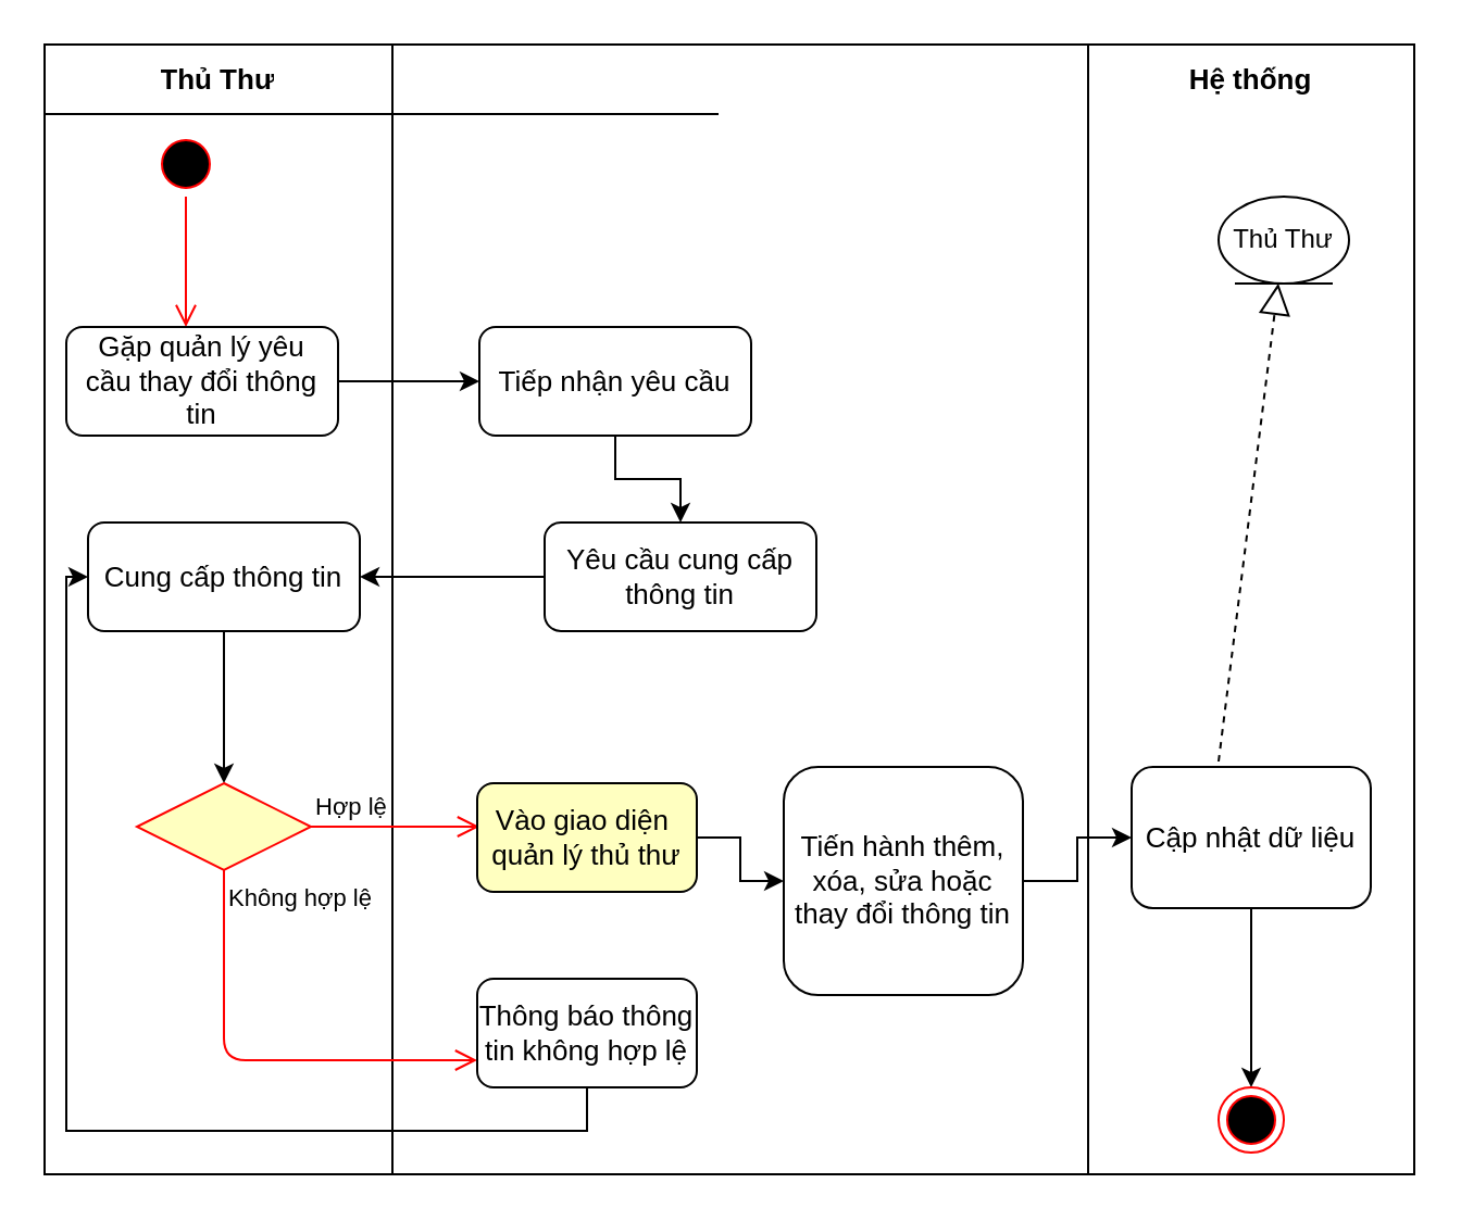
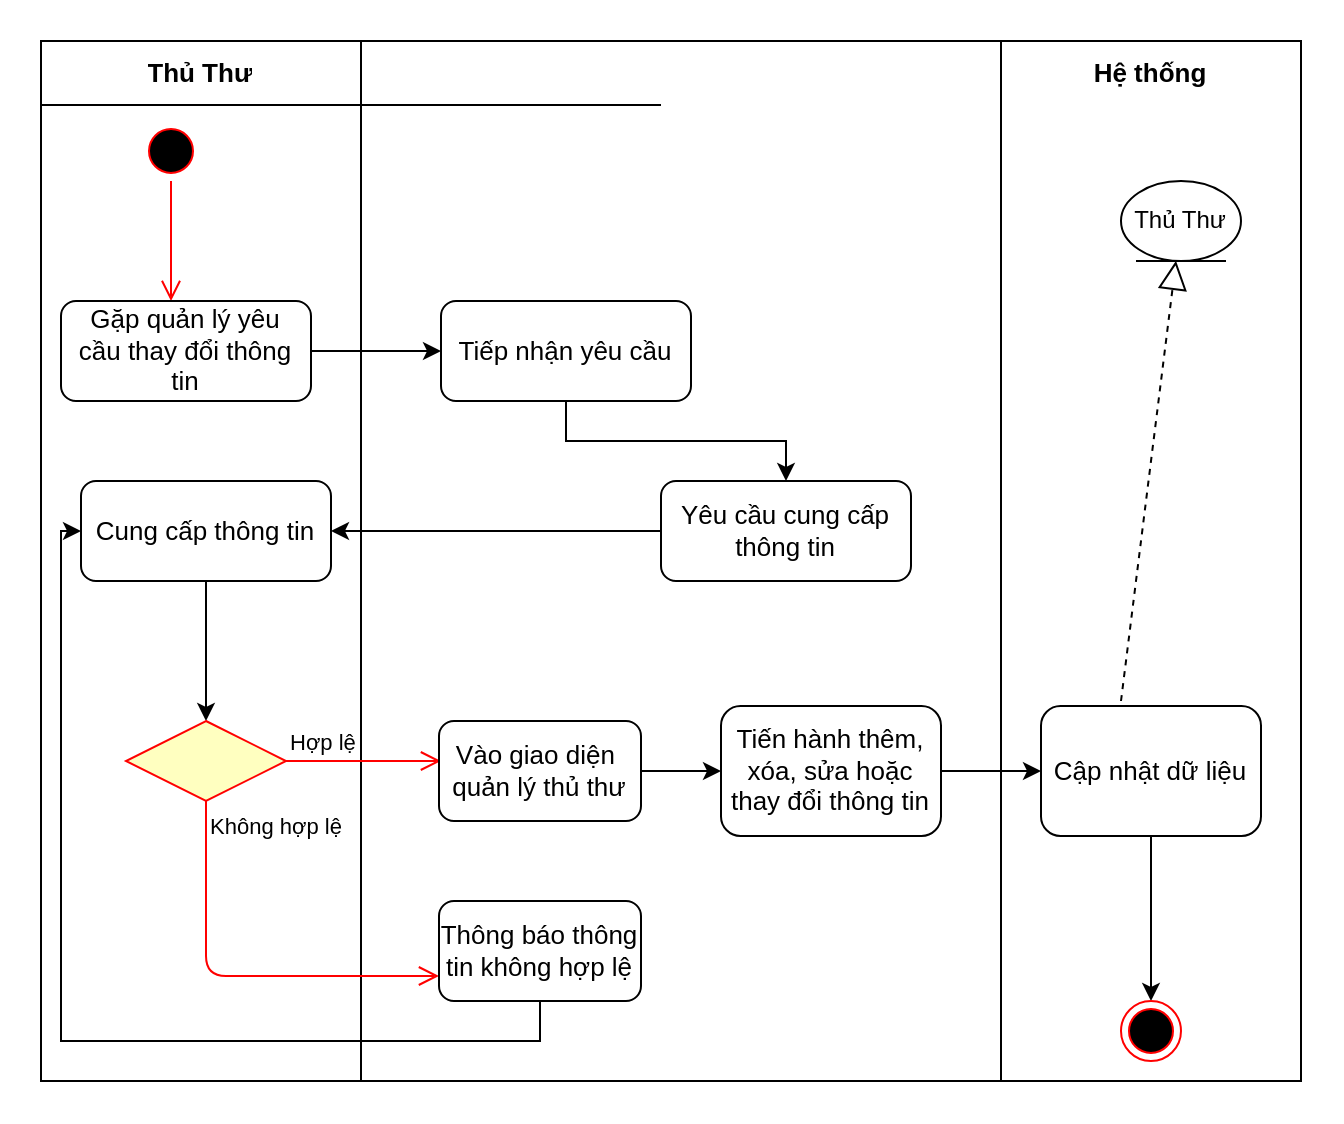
  <mxCell id="0" />
  <mxCell id="1" parent="0" />
  <mxCell id="2" value="" style="shape=table;html=1;whiteSpace=wrap;startSize=0;container=1;collapsible=0;childLayout=tableLayout;" vertex="1" parent="1"><mxGeometry x="20" y="20" width="630" height="520" as="geometry" /></mxCell>
  <mxCell id="3" value="" style="shape=partialRectangle;html=1;whiteSpace=wrap;collapsible=0;dropTarget=0;pointerEvents=0;fillColor=none;top=0;left=0;bottom=0;right=0;points=[[0,0.5],[1,0.5]];portConstraint=eastwest;" vertex="1" parent="2"><mxGeometry width="630" height="32" as="geometry" /></mxCell>
  <mxCell id="4" value="&lt;b&gt;&lt;font style=&quot;font-size: 13px&quot;&gt;Thủ Thư&lt;/font&gt;&lt;/b&gt;" style="shape=partialRectangle;html=1;whiteSpace=wrap;connectable=0;overflow=hidden;fillColor=none;top=0;left=0;bottom=0;right=0;" vertex="1" parent="3"><mxGeometry width="160" height="32" as="geometry" /></mxCell>
  <mxCell id="5" value="&lt;b&gt;&lt;font style=&quot;font-size: 13px&quot;&gt;Hệ thống&lt;/font&gt;&lt;/b&gt;" style="shape=partialRectangle;html=1;whiteSpace=wrap;connectable=0;overflow=hidden;fillColor=none;top=0;left=0;bottom=0;right=0;" vertex="1" parent="3"><mxGeometry x="480" width="150" height="32" as="geometry" /></mxCell>
  <mxCell id="6" value="" style="shape=partialRectangle;html=1;whiteSpace=wrap;collapsible=0;dropTarget=0;pointerEvents=0;fillColor=none;top=0;left=0;bottom=0;right=0;points=[[0,0.5],[1,0.5]];portConstraint=eastwest;" vertex="1" parent="2"><mxGeometry y="32" width="630" height="488" as="geometry" /></mxCell>
  <mxCell id="7" value="" style="shape=partialRectangle;html=1;whiteSpace=wrap;connectable=0;overflow=hidden;fillColor=none;top=0;left=0;bottom=0;right=0;" vertex="1" parent="6"><mxGeometry width="160" height="488" as="geometry" /></mxCell>
  <mxCell id="8" value="" style="shape=partialRectangle;html=1;whiteSpace=wrap;connectable=0;overflow=hidden;fillColor=none;top=0;left=0;bottom=0;right=0;" vertex="1" parent="6"><mxGeometry x="160" width="320" height="488" as="geometry" /></mxCell>
  <mxCell id="9" value="" style="shape=partialRectangle;html=1;whiteSpace=wrap;connectable=0;overflow=hidden;fillColor=none;top=0;left=0;bottom=0;right=0;" vertex="1" parent="6"><mxGeometry x="480" width="150" height="488" as="geometry" /></mxCell>
  <mxCell id="10" value="" style="ellipse;html=1;shape=startState;fillColor=#000000;strokeColor=#ff0000;" vertex="1" parent="1"><mxGeometry x="70" y="60" width="30" height="30" as="geometry" /></mxCell>
  <mxCell id="11" value="" style="edgeStyle=orthogonalEdgeStyle;html=1;verticalAlign=bottom;endArrow=open;endSize=8;strokeColor=#ff0000;" edge="1" source="10" parent="1"><mxGeometry relative="1" as="geometry"><mxPoint x="85" y="150" as="targetPoint" /></mxGeometry></mxCell>
  <mxCell id="12" style="edgeStyle=orthogonalEdgeStyle;rounded=0;orthogonalLoop=1;jettySize=auto;html=1;" edge="1" parent="1" source="13" target="15"><mxGeometry relative="1" as="geometry" /></mxCell>
  <mxCell id="13" value="Gặp quản lý yêu&lt;br&gt;cầu thay đổi thông tin" style="rounded=1;whiteSpace=wrap;html=1;fontSize=13;strokeColor=#000000;" vertex="1" parent="1"><mxGeometry x="30" y="150" width="125" height="50" as="geometry" /></mxCell>
  <mxCell id="14" style="edgeStyle=orthogonalEdgeStyle;rounded=0;orthogonalLoop=1;jettySize=auto;html=1;entryX=0.5;entryY=0;entryDx=0;entryDy=0;" edge="1" parent="1" source="15" target="17"><mxGeometry relative="1" as="geometry" /></mxCell>
  <mxCell id="15" value="Tiếp nhận yêu cầu" style="rounded=1;whiteSpace=wrap;html=1;fontSize=13;strokeColor=#000000;" vertex="1" parent="1"><mxGeometry x="220" y="150" width="125" height="50" as="geometry" /></mxCell>
  <mxCell id="16" style="edgeStyle=orthogonalEdgeStyle;rounded=0;orthogonalLoop=1;jettySize=auto;html=1;entryX=1;entryY=0.5;entryDx=0;entryDy=0;" edge="1" parent="1" source="17" target="19"><mxGeometry relative="1" as="geometry" /></mxCell>
- <mxCell id="17" value="Yêu cầu cung cấp thông tin" style="rounded=1;whiteSpace=wrap;html=1;fontSize=13;strokeColor=#000000;" vertex="1" parent="1"><mxGeometry x="250" y="240" width="125" height="50" as="geometry" /></mxCell>
+ <mxCell id="17" value="Yêu cầu cung cấp thông tin" style="rounded=1;whiteSpace=wrap;html=1;fontSize=13;strokeColor=#000000;" vertex="1" parent="1"><mxGeometry x="330" y="240" width="125" height="50" as="geometry" /></mxCell>
  <mxCell id="18" style="edgeStyle=orthogonalEdgeStyle;rounded=0;orthogonalLoop=1;jettySize=auto;html=1;" edge="1" parent="1" source="19" target="20"><mxGeometry relative="1" as="geometry" /></mxCell>
  <mxCell id="19" value="Cung cấp thông tin" style="rounded=1;whiteSpace=wrap;html=1;fontSize=13;strokeColor=#000000;" vertex="1" parent="1"><mxGeometry x="40" y="240" width="125" height="50" as="geometry" /></mxCell>
  <mxCell id="20" value="" style="rhombus;whiteSpace=wrap;html=1;fillColor=#ffffc0;strokeColor=#ff0000;" vertex="1" parent="1"><mxGeometry x="62.5" y="360" width="80" height="40" as="geometry" /></mxCell>
  <mxCell id="21" value="Hợp lệ" style="edgeStyle=orthogonalEdgeStyle;html=1;align=left;verticalAlign=bottom;endArrow=open;endSize=8;strokeColor=#ff0000;" edge="1" source="20" parent="1"><mxGeometry x="-1" relative="1" as="geometry"><mxPoint x="220" y="380" as="targetPoint" /></mxGeometry></mxCell>
  <mxCell id="22" value="Không hợp lệ" style="edgeStyle=orthogonalEdgeStyle;html=1;align=left;verticalAlign=top;endArrow=open;endSize=8;strokeColor=#ff0000;entryX=0;entryY=0.75;entryDx=0;entryDy=0;" edge="1" source="20" parent="1" target="28"><mxGeometry x="-1" relative="1" as="geometry"><mxPoint x="110" y="460" as="targetPoint" /><Array as="points"><mxPoint x="103" y="488" /></Array></mxGeometry></mxCell>
  <mxCell id="23" style="edgeStyle=orthogonalEdgeStyle;rounded=0;orthogonalLoop=1;jettySize=auto;html=1;entryX=0;entryY=0.5;entryDx=0;entryDy=0;" edge="1" parent="1" source="24" target="26"><mxGeometry relative="1" as="geometry" /></mxCell>
- <mxCell id="24" value="Vào giao diện&amp;nbsp;&lt;br&gt;quản lý thủ thư" style="rounded=1;whiteSpace=wrap;html=1;fontSize=13;strokeColor=#000000;fillColor=#ffffc0;" vertex="1" parent="1"><mxGeometry x="219" y="360" width="101" height="50" as="geometry" /></mxCell>
+ <mxCell id="24" value="Vào giao diện&amp;nbsp;&lt;br&gt;quản lý thủ thư" style="rounded=1;whiteSpace=wrap;html=1;fontSize=13;strokeColor=#000000;" vertex="1" parent="1"><mxGeometry x="219" y="360" width="101" height="50" as="geometry" /></mxCell>
  <mxCell id="25" style="edgeStyle=orthogonalEdgeStyle;rounded=0;orthogonalLoop=1;jettySize=auto;html=1;" edge="1" parent="1" source="26" target="30"><mxGeometry relative="1" as="geometry" /></mxCell>
- <mxCell id="26" value="Tiến hành thêm, xóa, sửa hoặc thay đổi thông tin" style="rounded=1;whiteSpace=wrap;html=1;fontSize=13;strokeColor=#000000;" vertex="1" parent="1"><mxGeometry x="360" y="352.5" width="110" height="105" as="geometry" /></mxCell>
+ <mxCell id="26" value="Tiến hành thêm, xóa, sửa hoặc thay đổi thông tin" style="rounded=1;whiteSpace=wrap;html=1;fontSize=13;strokeColor=#000000;" vertex="1" parent="1"><mxGeometry x="360" y="352.5" width="110" height="65" as="geometry" /></mxCell>
  <mxCell id="27" style="edgeStyle=orthogonalEdgeStyle;rounded=0;orthogonalLoop=1;jettySize=auto;html=1;entryX=0;entryY=0.5;entryDx=0;entryDy=0;" edge="1" parent="1" source="28" target="19"><mxGeometry relative="1" as="geometry"><Array as="points"><mxPoint x="270" y="520" /><mxPoint x="30" y="520" /><mxPoint x="30" y="265" /></Array></mxGeometry></mxCell>
  <mxCell id="28" value="Thông báo thông tin không hợp lệ" style="rounded=1;whiteSpace=wrap;html=1;fontSize=13;strokeColor=#000000;" vertex="1" parent="1"><mxGeometry x="219" y="450" width="101" height="50" as="geometry" /></mxCell>
  <mxCell id="29" style="edgeStyle=orthogonalEdgeStyle;rounded=0;orthogonalLoop=1;jettySize=auto;html=1;entryX=0.5;entryY=0;entryDx=0;entryDy=0;" edge="1" parent="1" source="30" target="31"><mxGeometry relative="1" as="geometry" /></mxCell>
  <mxCell id="30" value="Cập nhật dữ liệu" style="rounded=1;whiteSpace=wrap;html=1;fontSize=13;strokeColor=#000000;" vertex="1" parent="1"><mxGeometry x="520" y="352.5" width="110" height="65" as="geometry" /></mxCell>
  <mxCell id="31" value="" style="ellipse;html=1;shape=endState;fillColor=#000000;strokeColor=#ff0000;" vertex="1" parent="1"><mxGeometry x="560" y="500" width="30" height="30" as="geometry" /></mxCell>
  <mxCell id="32" value="Thủ Thư" style="ellipse;shape=umlEntity;whiteSpace=wrap;html=1;" vertex="1" parent="1"><mxGeometry x="560" y="90" width="60" height="40" as="geometry" /></mxCell>
  <mxCell id="33" value="" style="endArrow=block;dashed=1;endFill=0;endSize=12;html=1;" edge="1" parent="1" target="32"><mxGeometry width="160" relative="1" as="geometry"><mxPoint x="560" y="350" as="sourcePoint" /><mxPoint x="720" y="350" as="targetPoint" /></mxGeometry></mxCell>
